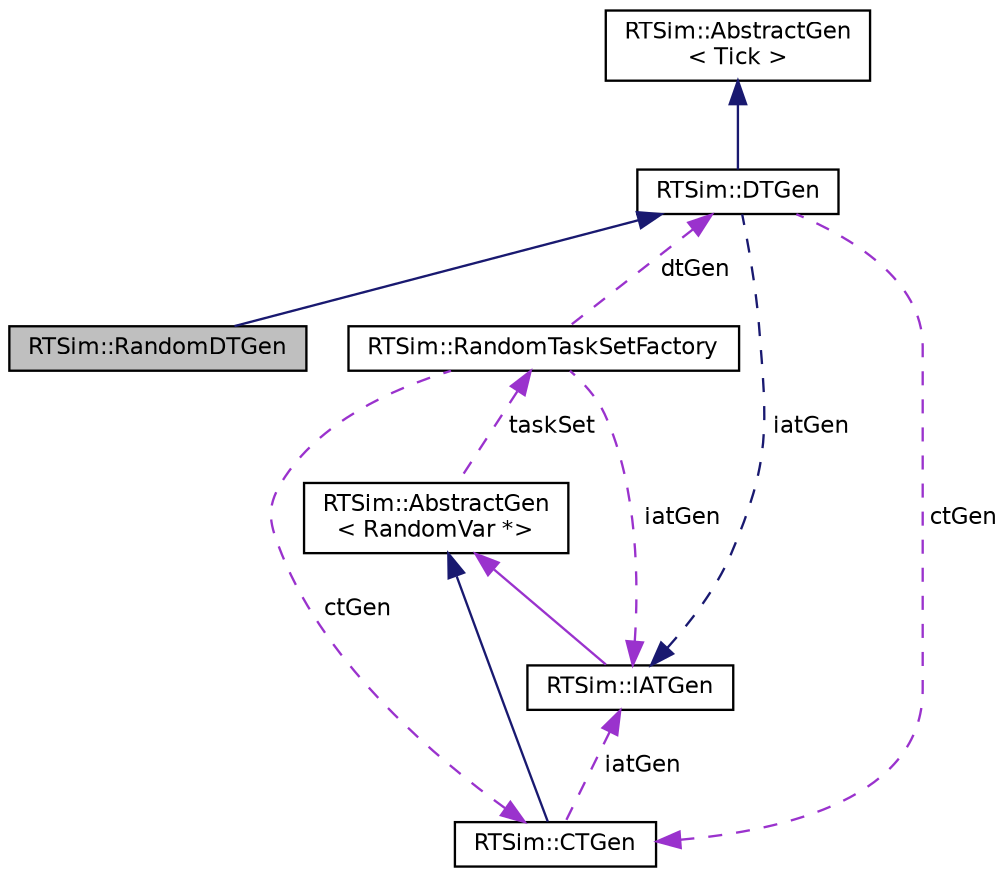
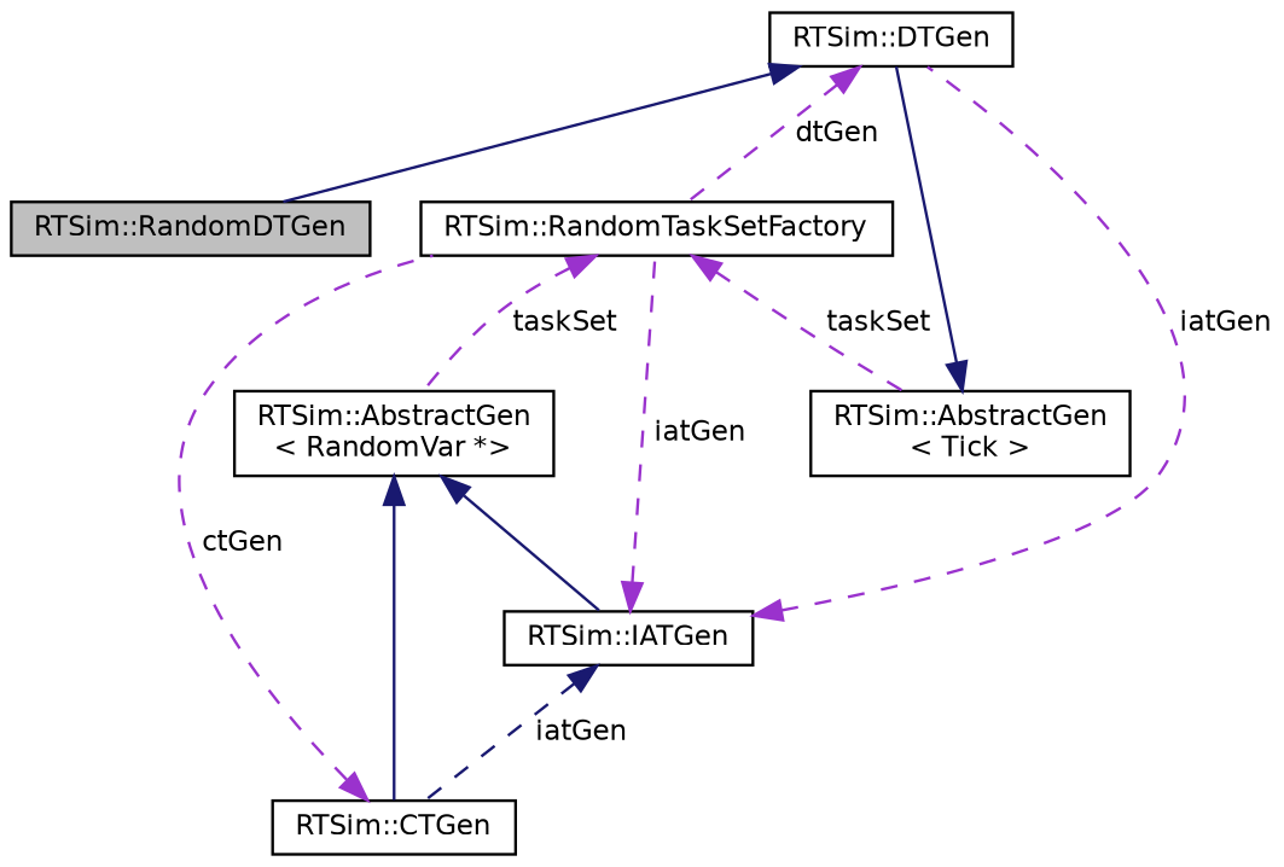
  digraph {
    node [color=black fillcolor=white fontname=Helvetica fontsize=10 shape=record style=filled]
    edge [color=darkorchid3 dir=back fontname=Helvetica fontsize=10 labelfontname=Helvetica labelfontsize=10 style=dashed]
    n1 [fillcolor=grey75 fontcolor=black height=0.2 label="RTSim::RandomDTGen" width=0.4]
    n2 [height=0.2 label="RTSim::DTGen" width=0.4]
    n3 [height=0.2 label="RTSim::RandomTaskSetFactory" width=0.4]
    n4 [height=0.2 label="RTSim::AbstractGen\l\< Tick \>" width=0.4]
    n5 [height=0.2 label="RTSim::AbstractGen\l\< RandomVar *\>" width=0.4]
    n6 [height=0.2 label="RTSim::IATGen" width=0.4]
    n7 [height=0.2 label="RTSim::CTGen" width=0.4]
    n2 -> n1 [color=midnightblue style=solid]
    n2 -> n3 [label=" dtGen"]
+   n3 -> n4 [label=" taskSet"]
    n3 -> n5 [label=" taskSet"]
    n4 -> n2 [color=midnightblue style=solid]
-   n5 -> n6 [style=solid]
+   n5 -> n6 [color=midnightblue style=solid]
    n5 -> n7 [color=midnightblue style=solid]
-   n6 -> n2 [color=midnightblue label=" iatGen"]
+   n6 -> n2 [label=" iatGen"]
    n6 -> n3 [label=" iatGen"]
-   n6 -> n7 [label=" iatGen"]
-   n7 -> n2 [label=" ctGen"]
+   n6 -> n7 [color=midnightblue label=" iatGen"]
    n7 -> n3 [label=" ctGen"]
  }
